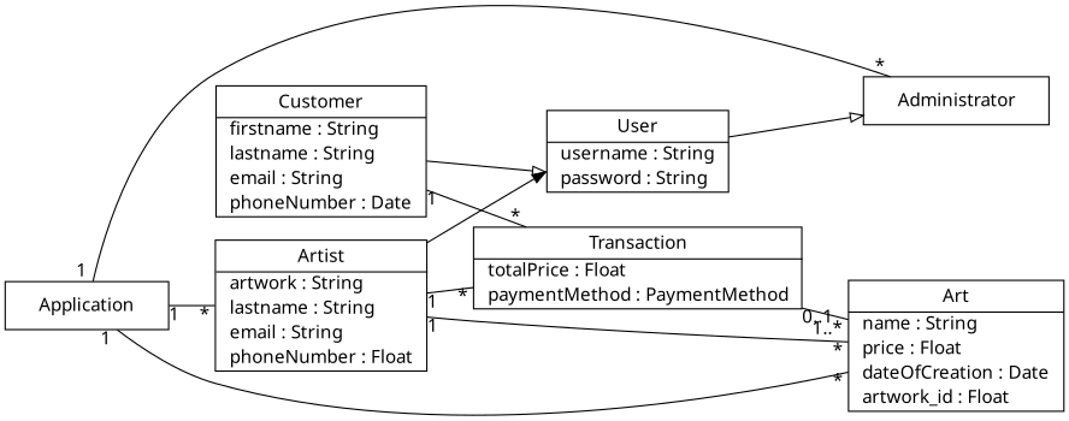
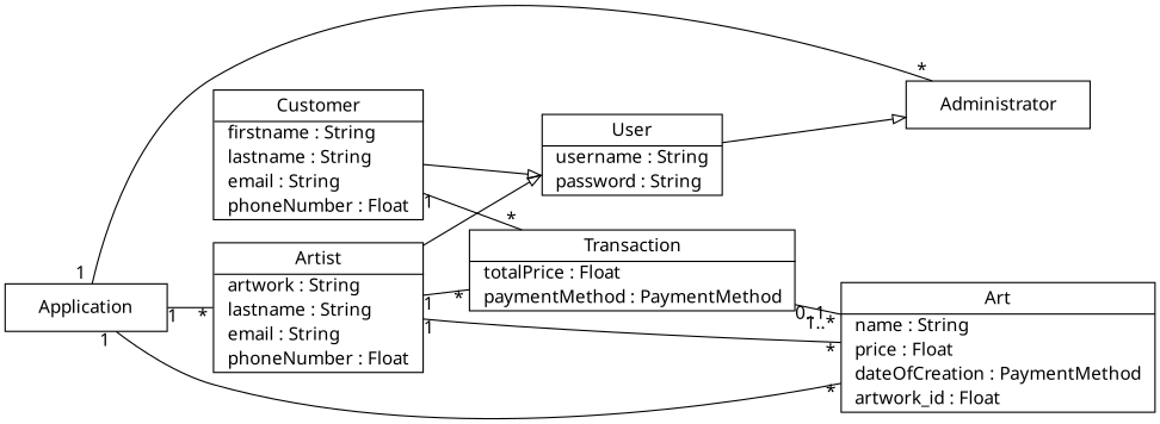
  digraph {
    fontname="Noto Sans"
    rankdir=LR
    node [fontname="Noto Sans" margin=0 shape=plaintext]
    edge [dir=none fontname="Noto Sans" headlabel="* " taillabel="1 "]
    n1 [label=<<table border="1" cellspacing="0" cellborder="0" cellpadding="10"><tr><td>    Application    </td></tr></table>>]
    n2 [label=<<table border="1" cellspacing="0" cellborder="0" cellpadding="2"><tr><td cellpadding="4">    Artist    </td></tr><hr/><tr><td align="left" href="" title="String firstname&#13;">  artwork : String  </td></tr><tr><td align="left" href="" title="String lastname&#13;">  lastname : String  </td></tr><tr><td align="left" href="" title="String email&#13;">  email : String  </td></tr><tr><td align="left" href="" title="Float phoneNumber&#13;">  phoneNumber : Float  </td></tr></table>>]
    n3 [label=<<table border="1" cellspacing="0" cellborder="0" cellpadding="10"><tr><td>    Administrator    </td></tr></table>>]
-   n4 [label=<<table border="1" cellspacing="0" cellborder="0" cellpadding="2"><tr><td cellpadding="4">    Art    </td></tr><hr/><tr><td align="left" href="" title="String name&#13;">  name : String  </td></tr><tr><td align="left" href="" title="Float price&#13;">  price : Float  </td></tr><tr><td align="left" href="" title="Date dateOfCreation&#13;">  dateOfCreation : Date  </td></tr><tr><td align="left" href="" title="Float artwork_id&#13;">  artwork_id : Float  </td></tr></table>>]
+   n4 [label=<<table border="1" cellspacing="0" cellborder="0" cellpadding="2"><tr><td cellpadding="4">    Art    </td></tr><hr/><tr><td align="left" href="" title="String name&#13;">  name : String  </td></tr><tr><td align="left" href="" title="Float price&#13;">  price : Float  </td></tr><tr><td align="left" href="" title="Date dateOfCreation&#13;">  dateOfCreation : PaymentMethod  </td></tr><tr><td align="left" href="" title="Float artwork_id&#13;">  artwork_id : Float  </td></tr></table>>]
    n5 [label=<<table border="1" cellspacing="0" cellborder="0" cellpadding="2"><tr><td cellpadding="4">    User    </td></tr><hr/><tr><td align="left" href="" title="String username&#13;">  username : String  </td></tr><tr><td align="left" href="" title="String password&#13;">  password : String  </td></tr></table>>]
    n6 [label=<<table border="1" cellspacing="0" cellborder="0" cellpadding="2"><tr><td cellpadding="4">    Transaction    </td></tr><hr/><tr><td align="left" href="" title="Float totalPrice&#13;">  totalPrice : Float  </td></tr><tr><td align="left" href="" title="PaymentMethod paymentMethod&#13;">  paymentMethod : PaymentMethod  </td></tr></table>>]
-   n7 [label=<<table border="1" cellspacing="0" cellborder="0" cellpadding="2"><tr><td cellpadding="4">    Customer    </td></tr><hr/><tr><td align="left" href="" title="String firstname&#13;">  firstname : String  </td></tr><tr><td align="left" href="" title="String lastname&#13;">  lastname : String  </td></tr><tr><td align="left" href="" title="String email&#13;">  email : String  </td></tr><tr><td align="left" href="" title="Float phoneNumber&#13;">  phoneNumber : Date  </td></tr></table>>]
+   n7 [label=<<table border="1" cellspacing="0" cellborder="0" cellpadding="2"><tr><td cellpadding="4">    Customer    </td></tr><hr/><tr><td align="left" href="" title="String firstname&#13;">  firstname : String  </td></tr><tr><td align="left" href="" title="String lastname&#13;">  lastname : String  </td></tr><tr><td align="left" href="" title="String email&#13;">  email : String  </td></tr><tr><td align="left" href="" title="Float phoneNumber&#13;">  phoneNumber : Float  </td></tr></table>>]
    n1 -> n2
    n1 -> n3
    n1 -> n4
    n2 -> n4
-   n2 -> n5 [arrowhead=normal samehead=gen dir="" headlabel="" taillabel=""]
+   n2 -> n5 [arrowhead=empty samehead=gen dir="" headlabel="" taillabel=""]
    n2 -> n6
    n5 -> n3 [arrowhead=empty samehead=gen dir="" headlabel="" taillabel=""]
    n6 -> n4 [headlabel="1..* " taillabel="0..1 "]
    n7 -> n5 [arrowhead=empty samehead=gen dir="" headlabel="" taillabel=""]
    n7 -> n6
  }
